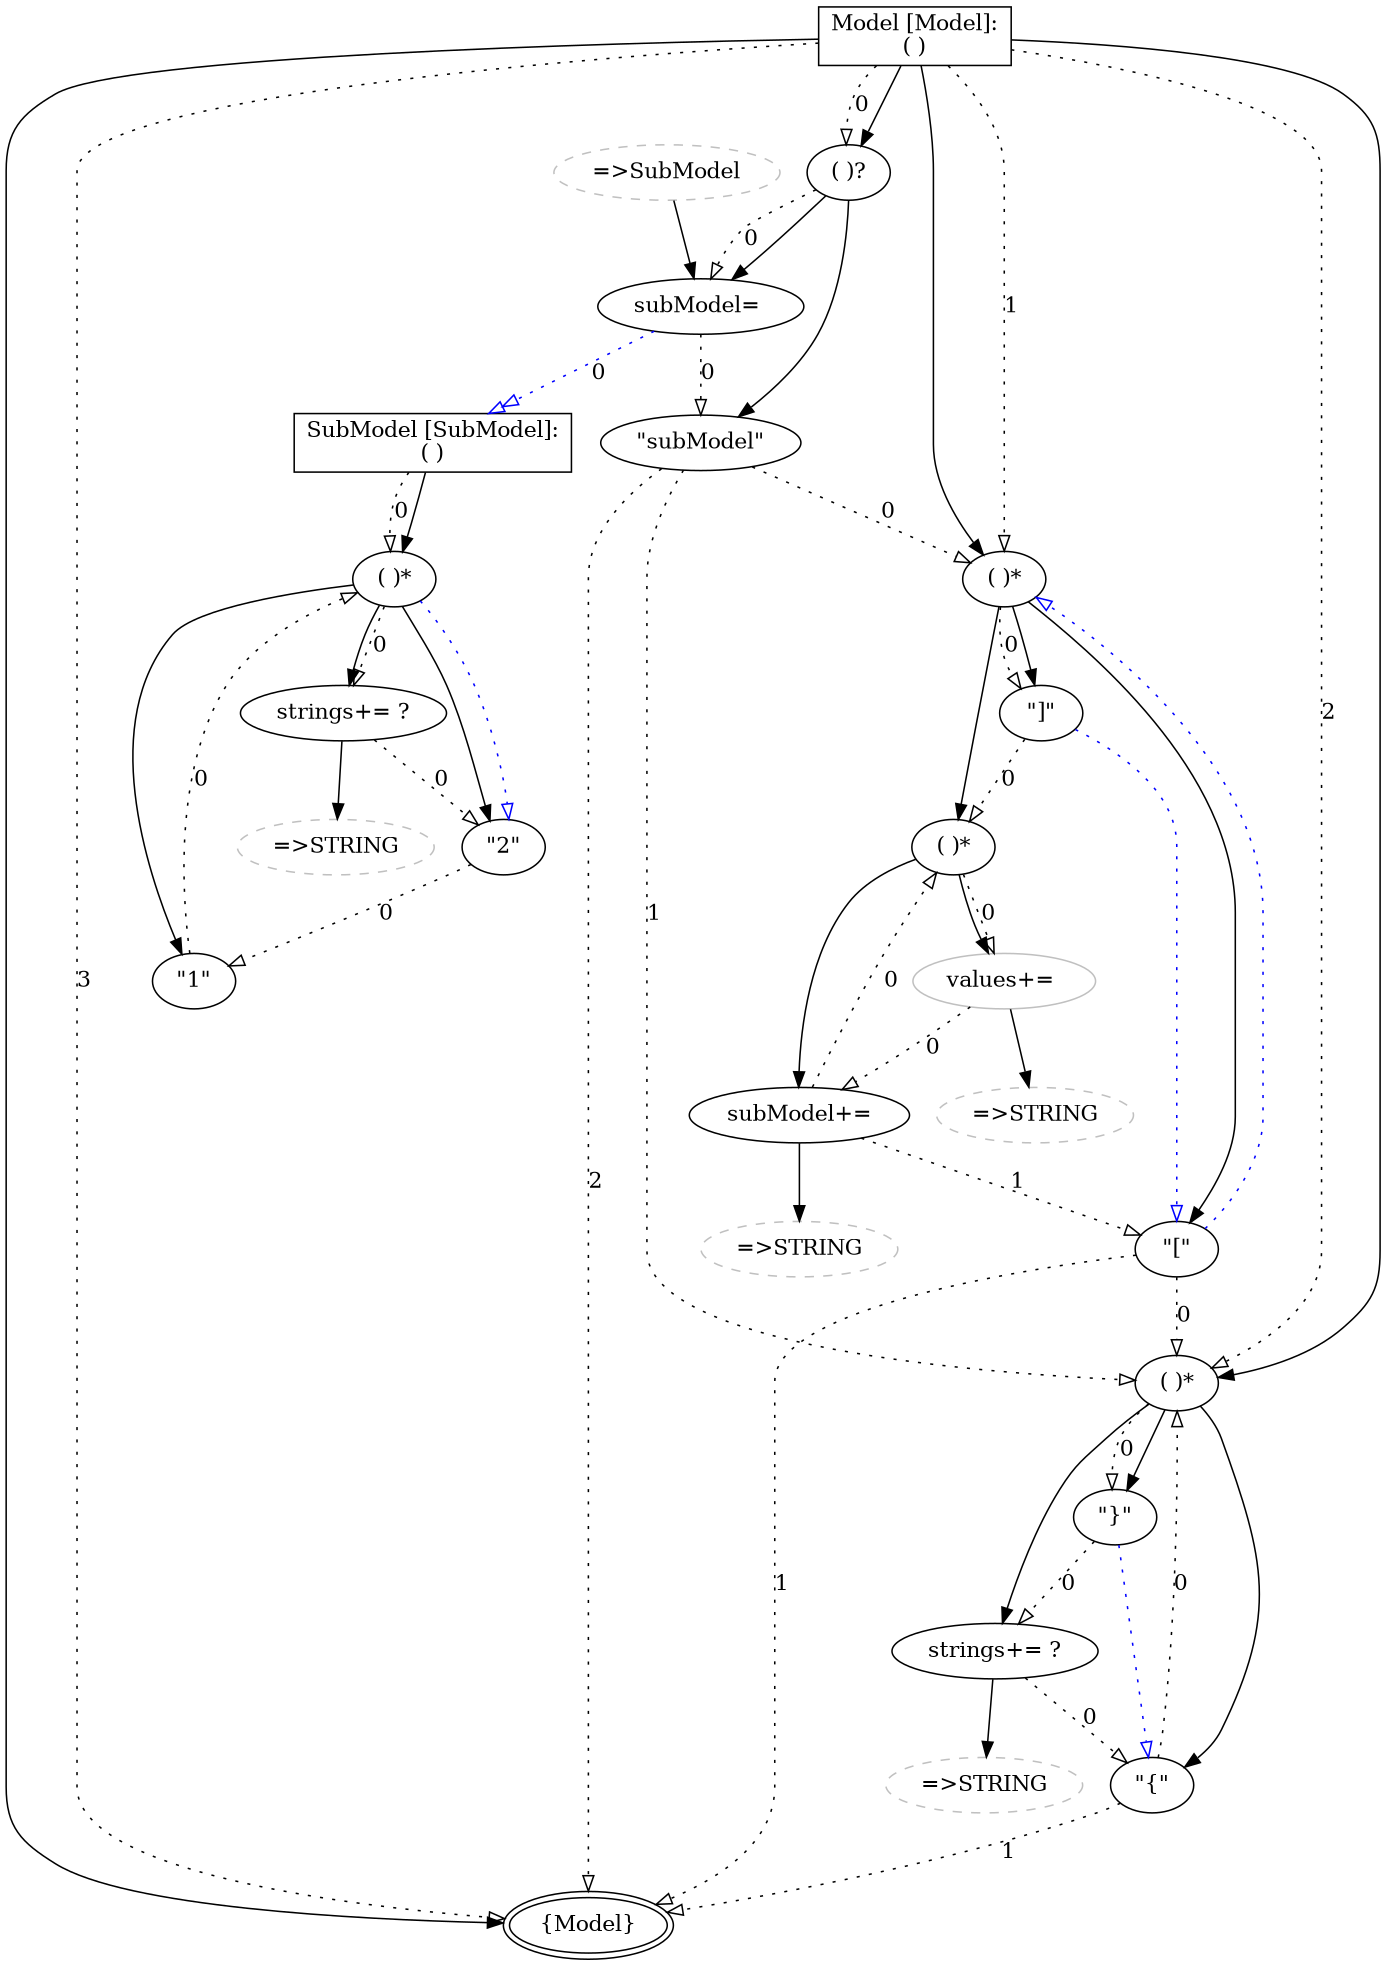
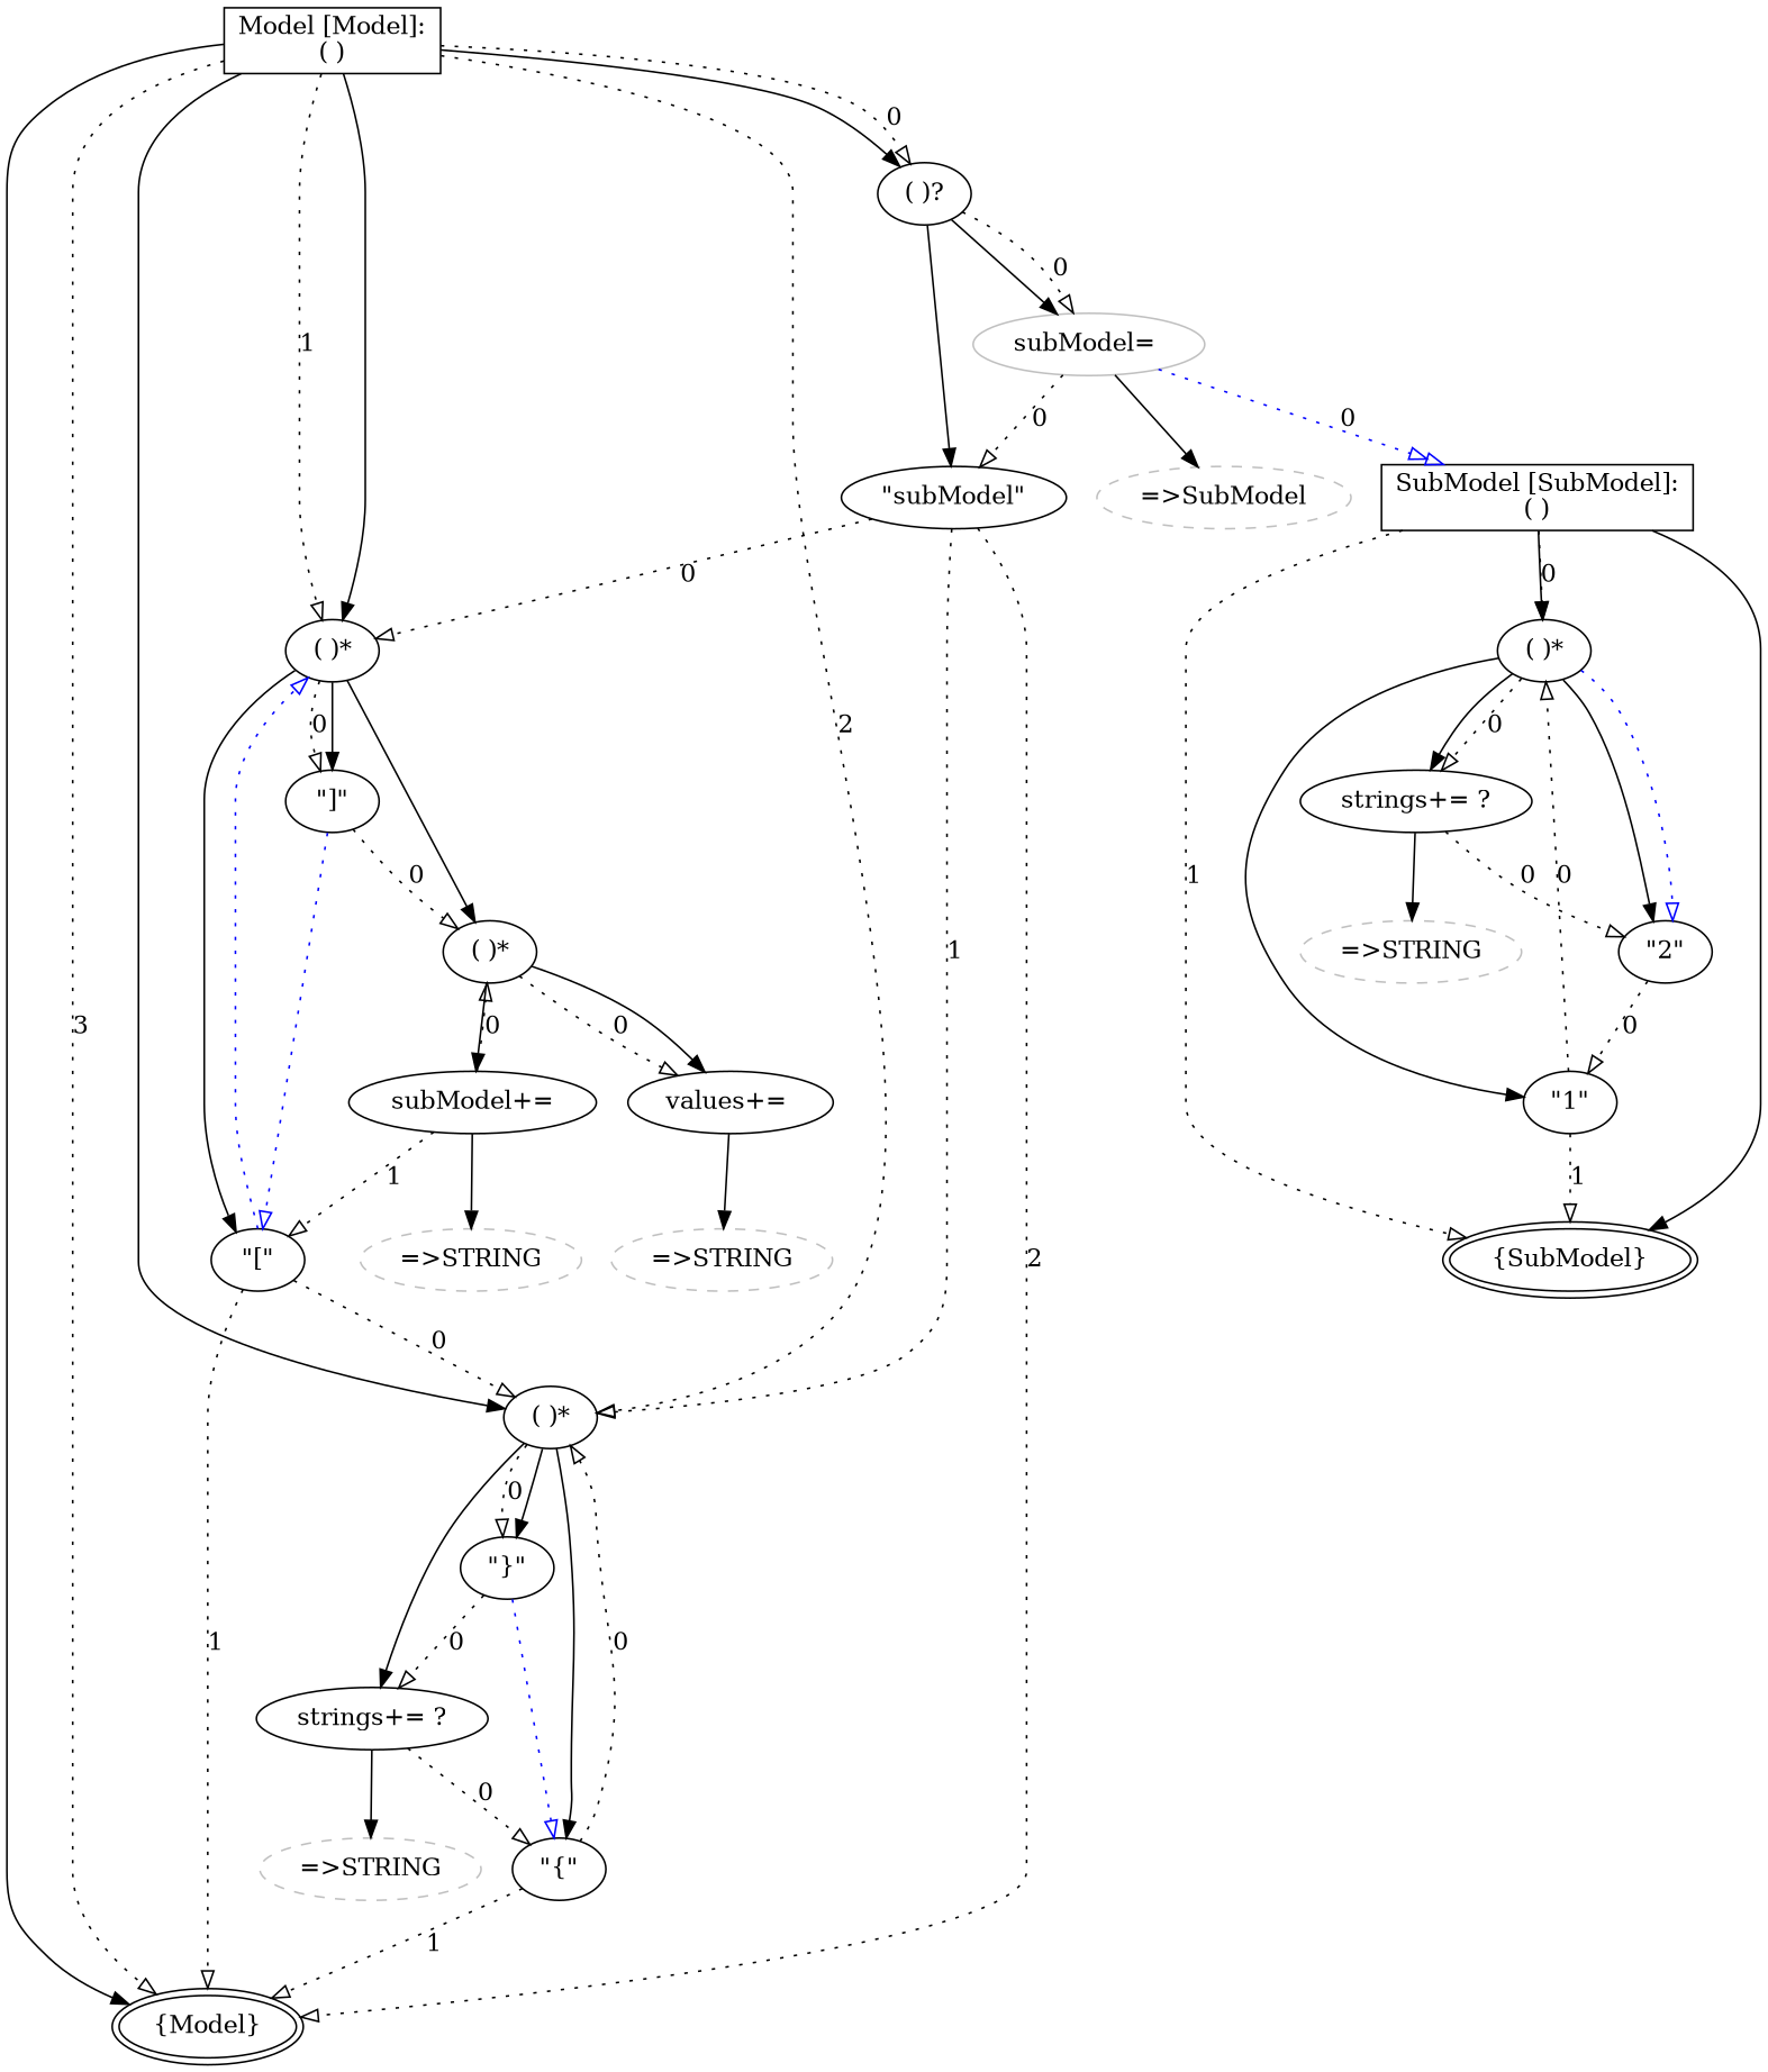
  digraph {
    edge [arrowhead=onormal style=dotted]
    n1 [label="Model \[Model\]:\n( )" shape=record]
    n2 [label="{Model}" peripheries=2]
    n3 [label="( )*"]
    n4 [label="( )*"]
    n5 [label="( )?"]
    n6 [label="\"{\""]
    n7 [label="strings+= ?"]
    n8 [label="\"}\""]
    n9 [label="\"\[\""]
    n10 [label="( )*"]
    n11 [label="\"\]\""]
    n12 [label="\"subModel\""]
-   n13 [label="subModel= "]
+   n13 [label="subModel= " color=grey]
    n14 [color=grey label="=\>STRING" style=dashed]
    n15 [label="subModel+="]
-   n16 [label="values+= " color=grey]
+   n16 [label="values+= "]
    n17 [color=grey label="=\>STRING" style=dashed]
    n18 [color=grey label="=\>STRING" style=dashed]
    n19 [color=grey label="=\>SubModel" style=dashed]
    n20 [label="SubModel \[SubModel\]:\n( )" shape=record]
+   n21 [label="{SubModel}" peripheries=2]
    n22 [label="( )*"]
    n23 [label="\"1\""]
    n24 [label="\"2\""]
    n25 [label="strings+= ?"]
    n26 [color=grey label="=\>STRING" style=dashed]
    n1 -> n2 [arrowhead="" style=""]
    n1 -> n2 [label=3]
    n1 -> n3 [arrowhead="" style=""]
    n1 -> n3 [label=2]
    n1 -> n4 [arrowhead="" style=""]
    n1 -> n4 [label=1]
    n1 -> n5 [arrowhead="" style=""]
    n1 -> n5 [label=0]
    n3 -> n6 [arrowhead="" style=""]
    n3 -> n7 [arrowhead="" style=""]
    n3 -> n8 [arrowhead="" style=""]
    n3 -> n8 [label=0]
    n4 -> n9 [arrowhead="" style=""]
    n4 -> n10 [arrowhead="" style=""]
    n4 -> n11 [arrowhead="" style=""]
    n4 -> n11 [label=0]
    n5 -> n12 [arrowhead="" style=""]
    n5 -> n13 [arrowhead="" style=""]
    n5 -> n13 [label=0]
    n6 -> n2 [label=1]
    n6 -> n3 [label=0]
    n7 -> n6 [label=0]
    n7 -> n14 [arrowhead="" style=""]
    n8 -> n6 [color=blue]
    n8 -> n7 [label=0]
    n9 -> n2 [label=1]
    n9 -> n3 [label=0]
    n9 -> n4 [color=blue]
    n10 -> n15 [arrowhead="" style=""]
    n10 -> n16 [arrowhead="" style=""]
    n10 -> n16 [label=0]
    n11 -> n9 [color=blue]
    n11 -> n10 [label=0]
    n12 -> n2 [label=2]
    n12 -> n3 [label=1]
    n12 -> n4 [label=0]
    n13 -> n12 [arrowtail=odot label=0]
-   n19 -> n13 [arrowhead="" style=""]
+   n13 -> n19 [arrowhead="" style=""]
    n13 -> n20 [arrowhead=onormalonormal color=blue label=0]
    n15 -> n9 [label=1]
    n15 -> n10 [label=0]
    n15 -> n17 [arrowhead="" style=""]
-   n16 -> n15 [label=0]
    n16 -> n18 [arrowhead="" style=""]
+   n20 -> n21 [arrowhead="" style=""]
+   n20 -> n21 [label=1]
    n20 -> n22 [arrowhead="" style=""]
    n20 -> n22 [label=0]
    n22 -> n23 [arrowhead="" style=""]
    n22 -> n24 [arrowhead="" style=""]
    n22 -> n24 [color=blue]
    n22 -> n25 [arrowhead="" style=""]
    n22 -> n25 [label=0]
+   n23 -> n21 [label=1]
    n23 -> n22 [label=0]
    n24 -> n23 [label=0]
    n25 -> n24 [label=0]
    n25 -> n26 [arrowhead="" style=""]
  }
